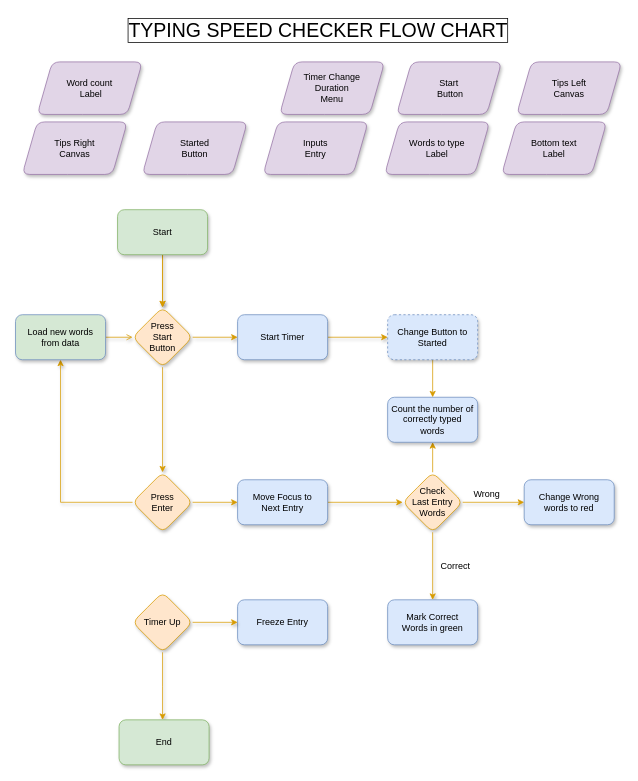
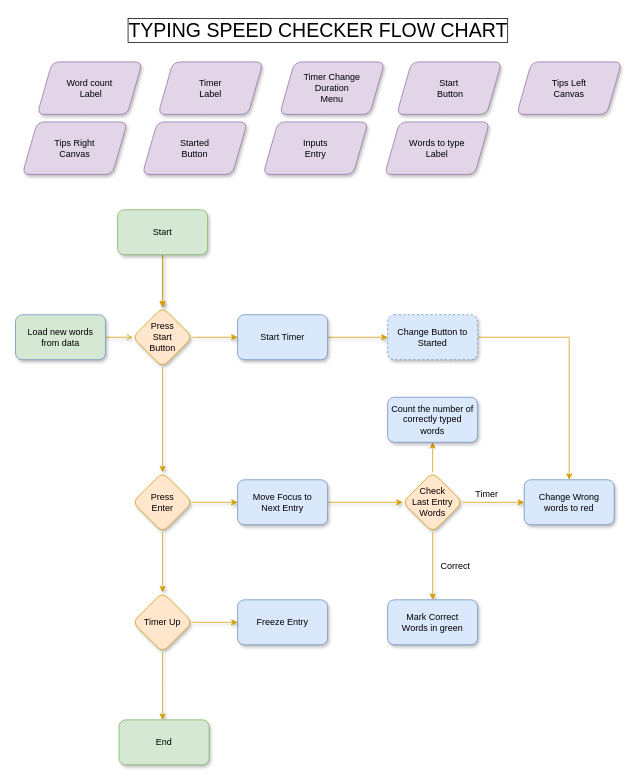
  <mxCell id="0" />
  <mxCell id="1" parent="0" />
  <mxCell id="2" value="&lt;div&gt;Word count&lt;/div&gt;&lt;div&gt;&amp;nbsp;Label&lt;br&gt;&lt;/div&gt;" style="shape=parallelogram;perimeter=parallelogramPerimeter;whiteSpace=wrap;html=1;fixedSize=1;fillColor=#e1d5e7;strokeColor=#9673a6;shadow=1;rounded=1;" vertex="1" parent="1"><mxGeometry x="49" y="82" width="140" height="70" as="geometry" /></mxCell>
+ <mxCell id="3" value="&lt;div&gt;Timer&lt;/div&gt;&lt;div&gt;Label&lt;/div&gt;" style="shape=parallelogram;perimeter=parallelogramPerimeter;whiteSpace=wrap;html=1;fixedSize=1;fillColor=#e1d5e7;strokeColor=#9673a6;shadow=1;rounded=1;" vertex="1" parent="1"><mxGeometry x="210" y="82" width="140" height="70" as="geometry" /></mxCell>
  <mxCell id="4" value="&lt;div&gt;Timer Change&lt;/div&gt;&lt;div&gt;Duration &lt;br&gt;&lt;/div&gt;&lt;div&gt;Menu&lt;/div&gt;" style="shape=parallelogram;perimeter=parallelogramPerimeter;whiteSpace=wrap;html=1;fixedSize=1;fillColor=#e1d5e7;strokeColor=#9673a6;shadow=1;rounded=1;" vertex="1" parent="1"><mxGeometry x="372" y="82" width="140" height="70" as="geometry" /></mxCell>
  <mxCell id="5" value="&lt;div&gt;Start&lt;/div&gt;&lt;div&gt;&amp;nbsp;Button&lt;br&gt;&lt;/div&gt;" style="shape=parallelogram;perimeter=parallelogramPerimeter;whiteSpace=wrap;html=1;fixedSize=1;fillColor=#e1d5e7;strokeColor=#9673a6;shadow=1;rounded=1;" vertex="1" parent="1"><mxGeometry x="528" y="82" width="140" height="70" as="geometry" /></mxCell>
  <mxCell id="6" value="&lt;div&gt;Tips Left&lt;/div&gt;&lt;div&gt;Canvas&lt;br&gt;&lt;/div&gt;" style="shape=parallelogram;perimeter=parallelogramPerimeter;whiteSpace=wrap;html=1;fixedSize=1;fillColor=#e1d5e7;strokeColor=#9673a6;shadow=1;rounded=1;" vertex="1" parent="1"><mxGeometry x="688" y="82" width="140" height="70" as="geometry" /></mxCell>
  <mxCell id="7" value="&lt;div&gt;Tips Right&lt;/div&gt;&lt;div&gt;Canvas&lt;br&gt;&lt;/div&gt;" style="shape=parallelogram;perimeter=parallelogramPerimeter;whiteSpace=wrap;html=1;fixedSize=1;fillColor=#e1d5e7;strokeColor=#9673a6;shadow=1;rounded=1;" vertex="1" parent="1"><mxGeometry x="29" y="162" width="140" height="70" as="geometry" /></mxCell>
  <mxCell id="8" value="&lt;div&gt;Started &lt;br&gt;&lt;/div&gt;&lt;div&gt;Button&lt;br&gt;&lt;/div&gt;" style="shape=parallelogram;perimeter=parallelogramPerimeter;whiteSpace=wrap;html=1;fixedSize=1;fillColor=#e1d5e7;strokeColor=#9673a6;shadow=1;rounded=1;" vertex="1" parent="1"><mxGeometry x="189" y="162" width="140" height="70" as="geometry" /></mxCell>
  <mxCell id="9" value="&lt;div&gt;Inputs&lt;/div&gt;&lt;div&gt;Entry&lt;/div&gt;" style="shape=parallelogram;perimeter=parallelogramPerimeter;whiteSpace=wrap;html=1;fixedSize=1;fillColor=#e1d5e7;strokeColor=#9673a6;shadow=1;rounded=1;" vertex="1" parent="1"><mxGeometry x="350" y="162" width="140" height="70" as="geometry" /></mxCell>
  <mxCell id="10" value="&lt;div&gt;Words to type&lt;/div&gt;&lt;div&gt;Label&lt;br&gt;&lt;/div&gt;" style="shape=parallelogram;perimeter=parallelogramPerimeter;whiteSpace=wrap;html=1;fixedSize=1;fillColor=#e1d5e7;strokeColor=#9673a6;shadow=1;rounded=1;" vertex="1" parent="1"><mxGeometry x="512" y="162" width="140" height="70" as="geometry" /></mxCell>
- <mxCell id="11" value="&lt;div&gt;Bottom text&lt;/div&gt;&lt;div&gt;Label&lt;br&gt;&lt;/div&gt;" style="shape=parallelogram;perimeter=parallelogramPerimeter;whiteSpace=wrap;html=1;fixedSize=1;fillColor=#e1d5e7;strokeColor=#9673a6;shadow=1;rounded=1;" vertex="1" parent="1"><mxGeometry x="668" y="162" width="140" height="70" as="geometry" /></mxCell>
  <mxCell id="12" value="" style="edgeStyle=orthogonalEdgeStyle;rounded=0;orthogonalLoop=1;jettySize=auto;html=1;fillColor=#ffe6cc;strokeColor=#d79b00;shadow=1;" edge="1" parent="1" source="14" target="17"><mxGeometry relative="1" as="geometry" /></mxCell>
  <mxCell id="13" value="" style="edgeStyle=orthogonalEdgeStyle;rounded=0;orthogonalLoop=1;jettySize=auto;html=1;fillColor=#ffe6cc;strokeColor=#d79b00;shadow=1;" edge="1" parent="1" source="14" target="17"><mxGeometry relative="1" as="geometry" /></mxCell>
  <mxCell id="14" value="Start" style="rounded=1;whiteSpace=wrap;html=1;fillColor=#d5e8d4;strokeColor=#82b366;shadow=1;" vertex="1" parent="1"><mxGeometry x="156" y="279" width="120" height="60" as="geometry" /></mxCell>
  <mxCell id="15" value="" style="edgeStyle=orthogonalEdgeStyle;rounded=0;orthogonalLoop=1;jettySize=auto;html=1;fillColor=#ffe6cc;strokeColor=#d79b00;shadow=1;" edge="1" parent="1" source="17" target="19"><mxGeometry relative="1" as="geometry" /></mxCell>
  <mxCell id="16" value="" style="edgeStyle=orthogonalEdgeStyle;rounded=0;orthogonalLoop=1;jettySize=auto;html=1;fillColor=#ffe6cc;strokeColor=#d79b00;shadow=1;" edge="1" parent="1" source="17" target="25"><mxGeometry relative="1" as="geometry" /></mxCell>
  <mxCell id="17" value="&lt;div&gt;Press&lt;/div&gt;&lt;div&gt;Start&lt;/div&gt;&lt;div&gt;Button&lt;br&gt;&lt;/div&gt;" style="rhombus;whiteSpace=wrap;html=1;rounded=1;fillColor=#ffe6cc;strokeColor=#d79b00;shadow=1;" vertex="1" parent="1"><mxGeometry x="176" y="409" width="80" height="80" as="geometry" /></mxCell>
  <mxCell id="18" value="" style="edgeStyle=orthogonalEdgeStyle;rounded=0;orthogonalLoop=1;jettySize=auto;html=1;fillColor=#ffe6cc;strokeColor=#d79b00;shadow=1;" edge="1" parent="1" source="19" target="21"><mxGeometry relative="1" as="geometry" /></mxCell>
  <mxCell id="19" value="Start Timer" style="whiteSpace=wrap;html=1;rounded=1;fillColor=#dae8fc;strokeColor=#6c8ebf;shadow=1;" vertex="1" parent="1"><mxGeometry x="316" y="419" width="120" height="60" as="geometry" /></mxCell>
- <mxCell id="20" value="" style="edgeStyle=orthogonalEdgeStyle;rounded=0;orthogonalLoop=1;jettySize=auto;html=1;fillColor=#ffe6cc;strokeColor=#d79b00;" edge="1" parent="1" source="21" target="39"><mxGeometry relative="1" as="geometry" /></mxCell>
+ <mxCell id="20" value="" style="edgeStyle=orthogonalEdgeStyle;rounded=0;orthogonalLoop=1;jettySize=auto;html=1;fillColor=#ffe6cc;strokeColor=#d79b00;" edge="1" parent="1" source="21" target="37"><mxGeometry relative="1" as="geometry" /></mxCell>
  <mxCell id="21" value="&lt;div&gt;Change Button to&lt;/div&gt;&lt;div&gt;Started&lt;br&gt;&lt;/div&gt;" style="whiteSpace=wrap;html=1;rounded=1;fillColor=#dae8fc;strokeColor=#6c8ebf;shadow=1;dashed=1;" vertex="1" parent="1"><mxGeometry x="516" y="419" width="120" height="60" as="geometry" /></mxCell>
  <mxCell id="22" value="Freeze Entry" style="whiteSpace=wrap;html=1;rounded=1;fillColor=#dae8fc;strokeColor=#6c8ebf;shadow=1;" vertex="1" parent="1"><mxGeometry x="316" y="799" width="120" height="60" as="geometry" /></mxCell>
  <mxCell id="23" value="" style="edgeStyle=orthogonalEdgeStyle;rounded=0;orthogonalLoop=1;jettySize=auto;html=1;fillColor=#ffe6cc;strokeColor=#d79b00;shadow=1;" edge="1" parent="1" source="25" target="27"><mxGeometry relative="1" as="geometry" /></mxCell>
- <mxCell id="24" value="" style="edgeStyle=orthogonalEdgeStyle;rounded=0;orthogonalLoop=1;jettySize=auto;html=1;fillColor=#ffe6cc;strokeColor=#d79b00;shadow=1;" edge="1" parent="1" source="25" target="43"><mxGeometry relative="1" as="geometry" /></mxCell>
+ <mxCell id="24" value="" style="edgeStyle=orthogonalEdgeStyle;rounded=0;orthogonalLoop=1;jettySize=auto;html=1;fillColor=#ffe6cc;strokeColor=#d79b00;shadow=1;" edge="1" parent="1" source="25" target="30"><mxGeometry relative="1" as="geometry" /></mxCell>
  <mxCell id="25" value="&lt;div&gt;Press&lt;/div&gt;&lt;div&gt;Enter&lt;br&gt;&lt;/div&gt;" style="rhombus;whiteSpace=wrap;html=1;rounded=1;fillColor=#ffe6cc;strokeColor=#d79b00;shadow=1;" vertex="1" parent="1"><mxGeometry x="176" y="629" width="80" height="80" as="geometry" /></mxCell>
  <mxCell id="26" value="" style="edgeStyle=orthogonalEdgeStyle;rounded=0;orthogonalLoop=1;jettySize=auto;html=1;fillColor=#ffe6cc;strokeColor=#d79b00;shadow=1;" edge="1" parent="1" source="27" target="35"><mxGeometry relative="1" as="geometry" /></mxCell>
  <mxCell id="27" value="&lt;div&gt;Move Focus to&lt;/div&gt;&lt;div&gt;Next Entry&lt;br&gt;&lt;/div&gt;" style="whiteSpace=wrap;html=1;rounded=1;fillColor=#dae8fc;strokeColor=#6c8ebf;shadow=1;" vertex="1" parent="1"><mxGeometry x="316" y="639" width="120" height="60" as="geometry" /></mxCell>
  <mxCell id="28" style="edgeStyle=orthogonalEdgeStyle;rounded=0;orthogonalLoop=1;jettySize=auto;html=1;exitX=1;exitY=0.5;exitDx=0;exitDy=0;fillColor=#ffe6cc;strokeColor=#d79b00;shadow=1;" edge="1" parent="1" source="30" target="22"><mxGeometry relative="1" as="geometry" /></mxCell>
  <mxCell id="29" style="edgeStyle=orthogonalEdgeStyle;rounded=0;orthogonalLoop=1;jettySize=auto;html=1;exitX=0.5;exitY=1;exitDx=0;exitDy=0;entryX=0.5;entryY=0;entryDx=0;entryDy=0;fillColor=#ffe6cc;strokeColor=#d79b00;shadow=1;" edge="1" parent="1" source="30"><mxGeometry relative="1" as="geometry"><mxPoint x="216" y="959" as="targetPoint" /></mxGeometry></mxCell>
  <mxCell id="30" value="Timer Up" style="rhombus;whiteSpace=wrap;html=1;rounded=1;fillColor=#ffe6cc;strokeColor=#d79b00;shadow=1;" vertex="1" parent="1"><mxGeometry x="176" y="789" width="80" height="80" as="geometry" /></mxCell>
  <mxCell id="31" value="End" style="whiteSpace=wrap;html=1;rounded=1;fillColor=#d5e8d4;strokeColor=#82b366;shadow=1;" vertex="1" parent="1"><mxGeometry x="158" y="959" width="120" height="60" as="geometry" /></mxCell>
  <mxCell id="32" value="" style="edgeStyle=orthogonalEdgeStyle;rounded=0;orthogonalLoop=1;jettySize=auto;html=1;fillColor=#ffe6cc;strokeColor=#d79b00;shadow=1;" edge="1" parent="1" source="35" target="36"><mxGeometry relative="1" as="geometry" /></mxCell>
  <mxCell id="33" value="" style="edgeStyle=orthogonalEdgeStyle;rounded=0;orthogonalLoop=1;jettySize=auto;html=1;fillColor=#ffe6cc;strokeColor=#d79b00;shadow=1;" edge="1" parent="1" source="35" target="37"><mxGeometry relative="1" as="geometry" /></mxCell>
  <mxCell id="34" style="edgeStyle=orthogonalEdgeStyle;rounded=0;orthogonalLoop=1;jettySize=auto;html=1;exitX=0.5;exitY=0;exitDx=0;exitDy=0;entryX=0.5;entryY=1;entryDx=0;entryDy=0;fillColor=#ffe6cc;strokeColor=#d79b00;" edge="1" parent="1" source="35" target="39"><mxGeometry relative="1" as="geometry" /></mxCell>
  <mxCell id="35" value="&lt;div&gt;Check&lt;/div&gt;&lt;div&gt;Last Entry&lt;/div&gt;&lt;div&gt;Words&lt;br&gt;&lt;/div&gt;" style="rhombus;whiteSpace=wrap;html=1;rounded=1;fillColor=#ffe6cc;strokeColor=#d79b00;shadow=1;" vertex="1" parent="1"><mxGeometry x="536" y="629" width="80" height="80" as="geometry" /></mxCell>
  <mxCell id="36" value="&lt;div&gt;Mark Correct&lt;/div&gt;&lt;div&gt;Words in green&lt;br&gt;&lt;/div&gt;" style="whiteSpace=wrap;html=1;rounded=1;fillColor=#dae8fc;strokeColor=#6c8ebf;shadow=1;" vertex="1" parent="1"><mxGeometry x="516" y="799" width="120" height="60" as="geometry" /></mxCell>
  <mxCell id="37" value="&lt;div&gt;Change Wrong &lt;br&gt;&lt;/div&gt;&lt;div&gt;words to red&lt;br&gt;&lt;/div&gt;" style="whiteSpace=wrap;html=1;rounded=1;fillColor=#dae8fc;strokeColor=#6c8ebf;shadow=1;" vertex="1" parent="1"><mxGeometry x="698" y="639" width="120" height="60" as="geometry" /></mxCell>
  <mxCell id="38" value="TYPING SPEED CHECKER FLOW CHART" style="text;html=1;align=center;verticalAlign=middle;resizable=0;points=[];autosize=1;strokeColor=none;fillColor=none;fontSize=26;labelBackgroundColor=#FFFFFF;labelBorderColor=default;" vertex="1" parent="1"><mxGeometry x="158" y="20" width="530" height="40" as="geometry" /></mxCell>
  <mxCell id="39" value="&lt;div&gt;Count the number of&lt;/div&gt;&lt;div&gt;correctly typed&lt;/div&gt;&lt;div&gt;words&lt;br&gt;&lt;/div&gt;" style="whiteSpace=wrap;html=1;fillColor=#dae8fc;strokeColor=#6c8ebf;rounded=1;shadow=1;" vertex="1" parent="1"><mxGeometry x="516" y="529" width="120" height="60" as="geometry" /></mxCell>
- <mxCell id="40" value="Wrong" style="text;html=1;align=center;verticalAlign=middle;resizable=0;points=[];autosize=1;strokeColor=none;fillColor=none;" vertex="1" parent="1"><mxGeometry x="618" y="644" width="60" height="30" as="geometry" /></mxCell>
+ <mxCell id="40" value="Timer" style="text;html=1;align=center;verticalAlign=middle;resizable=0;points=[];autosize=1;strokeColor=none;fillColor=none;" vertex="1" parent="1"><mxGeometry x="618" y="644" width="60" height="30" as="geometry" /></mxCell>
  <mxCell id="41" value="Correct" style="text;html=1;align=center;verticalAlign=middle;resizable=0;points=[];autosize=1;strokeColor=none;fillColor=none;" vertex="1" parent="1"><mxGeometry x="576" y="739" width="60" height="30" as="geometry" /></mxCell>
  <mxCell id="42" style="edgeStyle=orthogonalEdgeStyle;rounded=0;orthogonalLoop=1;jettySize=auto;html=1;exitX=1;exitY=0.5;exitDx=0;exitDy=0;entryX=0;entryY=0.5;entryDx=0;entryDy=0;fillColor=#ffe6cc;strokeColor=#d79b00;shadow=1;endArrow=open;" edge="1" parent="1" source="43" target="17"><mxGeometry relative="1" as="geometry" /></mxCell>
  <mxCell id="43" value="&lt;div&gt;Load new words&lt;/div&gt;&lt;div&gt;from data&lt;br&gt;&lt;/div&gt;" style="whiteSpace=wrap;html=1;fillColor=#d5e8d4;strokeColor=#6c8ebf;rounded=1;shadow=1;" vertex="1" parent="1"><mxGeometry x="20" y="419" width="120" height="60" as="geometry" /></mxCell>
